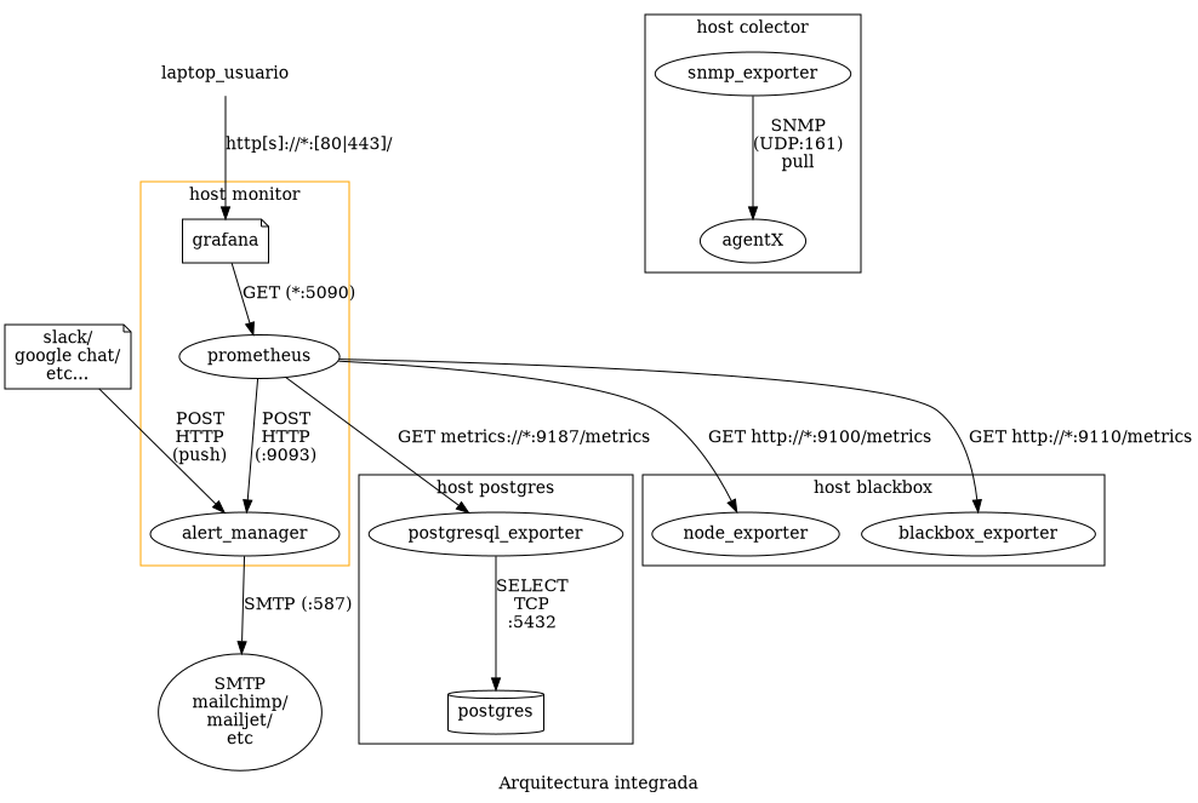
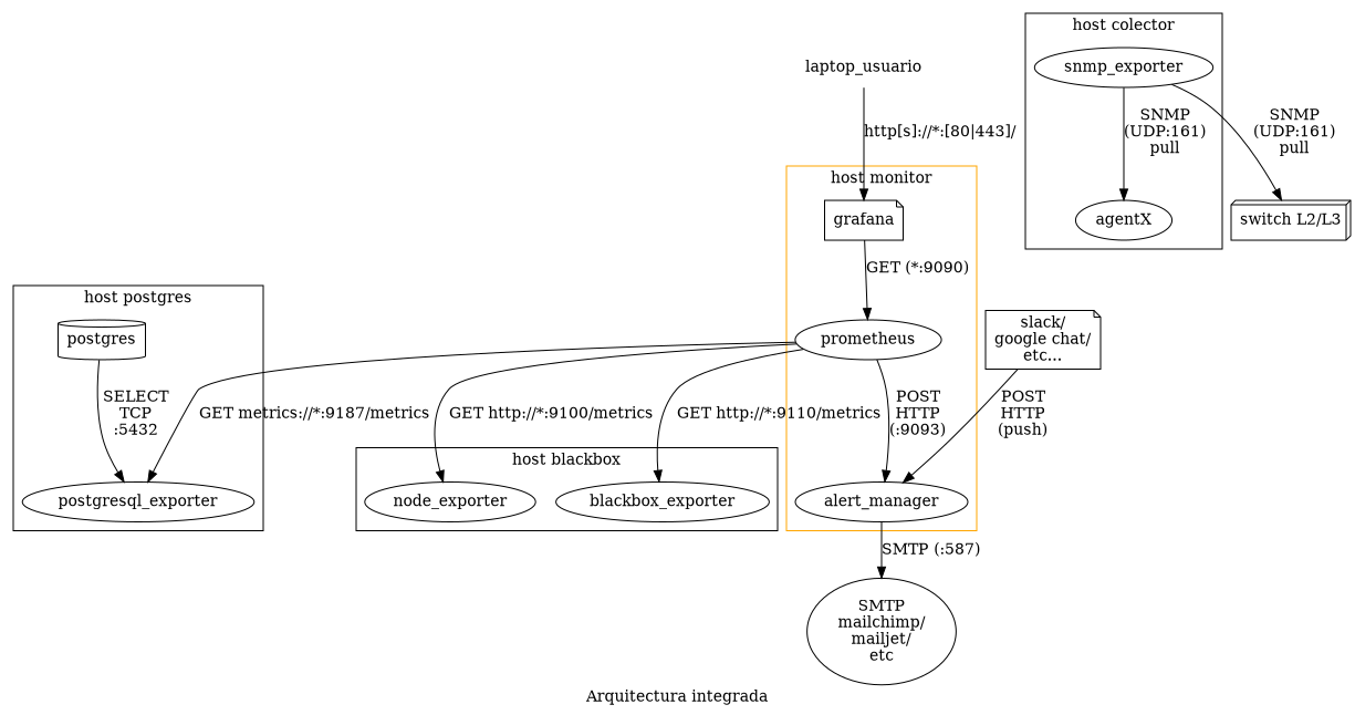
  digraph {
    label="Arquitectura integrada"
    postgres [shape=cylinder]
    postgresql_exporter
    node_exporter
    blackbox_exporter
    snmp_exporter
    n6 [label=agentX]
    grafana [shape=note]
    prometheus
    alert_manager
+   n10 [label="switch L2/L3" shape=box3d]
    n11 [label="SMTP\nmailchimp/\nmailjet/\netc" shape=ellipse]
    n12 [label="slack/\ngoogle chat/\netc..." shape=note]
    laptop_usuario [shape=plaintext]
    subgraph cluster_1 {
      label="host postgres"
      postgres
      postgresql_exporter
    }
    subgraph cluster_2 {
      label="host blackbox"
      node_exporter
      blackbox_exporter
    }
    subgraph cluster_3 {
      label="host colector"
      snmp_exporter
      n6
    }
    subgraph cluster_4 {
      color=orange
      label="host monitor"
      grafana
      prometheus
      alert_manager
    }
-   postgresql_exporter -> postgres [label="SELECT\nTCP\n:5432"]
+   postgres -> postgresql_exporter [label="SELECT\nTCP\n:5432"]
    snmp_exporter -> n6 [label="SNMP\n(UDP:161)\npull"]
-   grafana -> prometheus [label="GET (*:5090)"]
+   snmp_exporter -> n10 [label="SNMP\n(UDP:161)\npull"]
+   grafana -> prometheus [label="GET (*:9090)"]
    prometheus -> postgresql_exporter [label="GET metrics://*:9187/metrics"]
    prometheus -> node_exporter [label="GET http://*:9100/metrics"]
    prometheus -> blackbox_exporter [label="GET http://*:9110/metrics"]
    prometheus -> alert_manager [label="POST\nHTTP\n(:9093)"]
    alert_manager -> n11 [label="SMTP (:587)"]
    n12 -> alert_manager [label="POST\nHTTP\n(push)"]
    laptop_usuario -> grafana [label="http[s]://*:[80|443]/"]
  }
